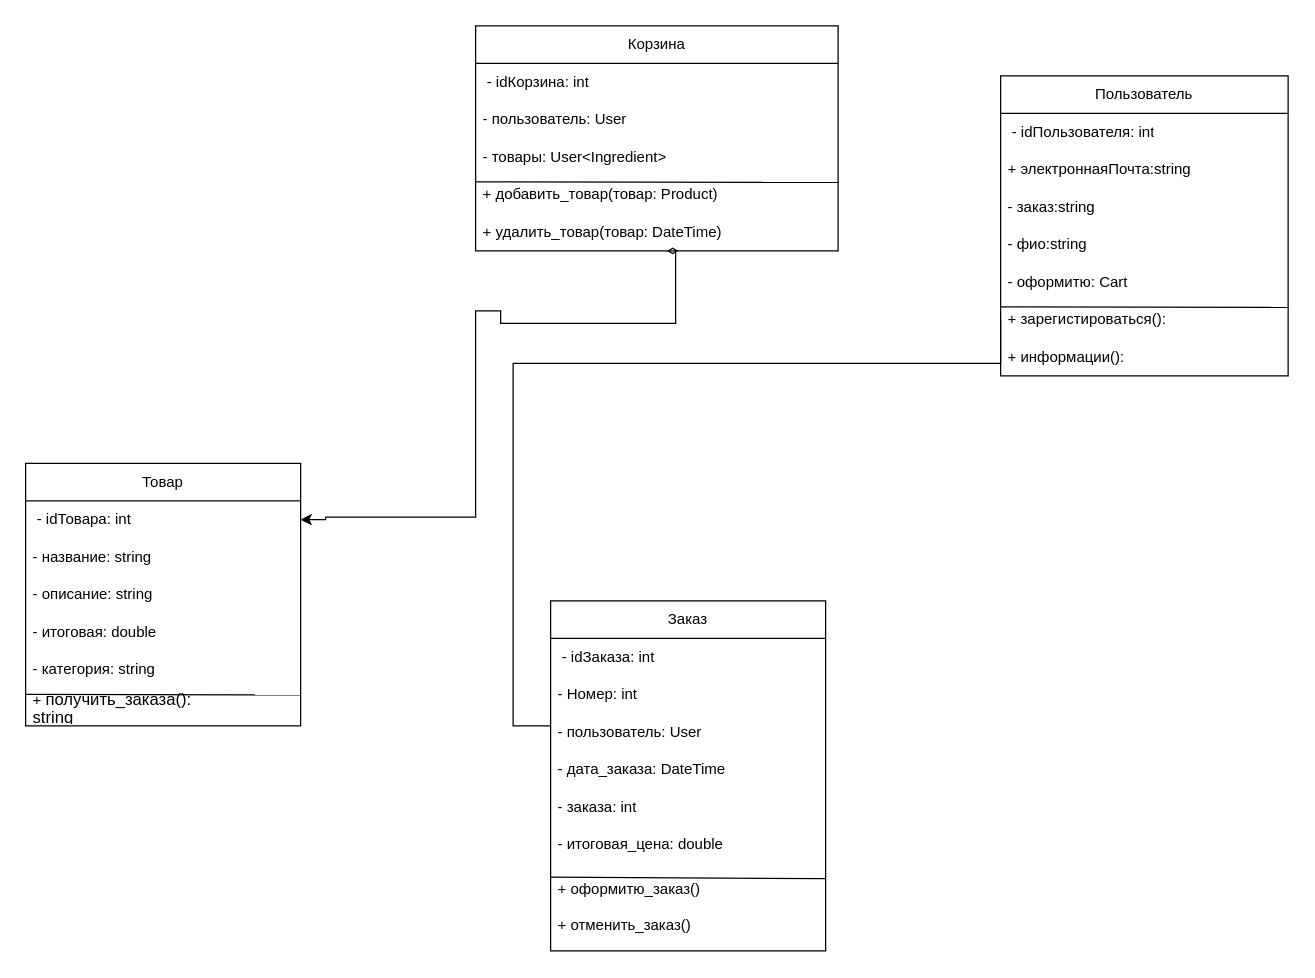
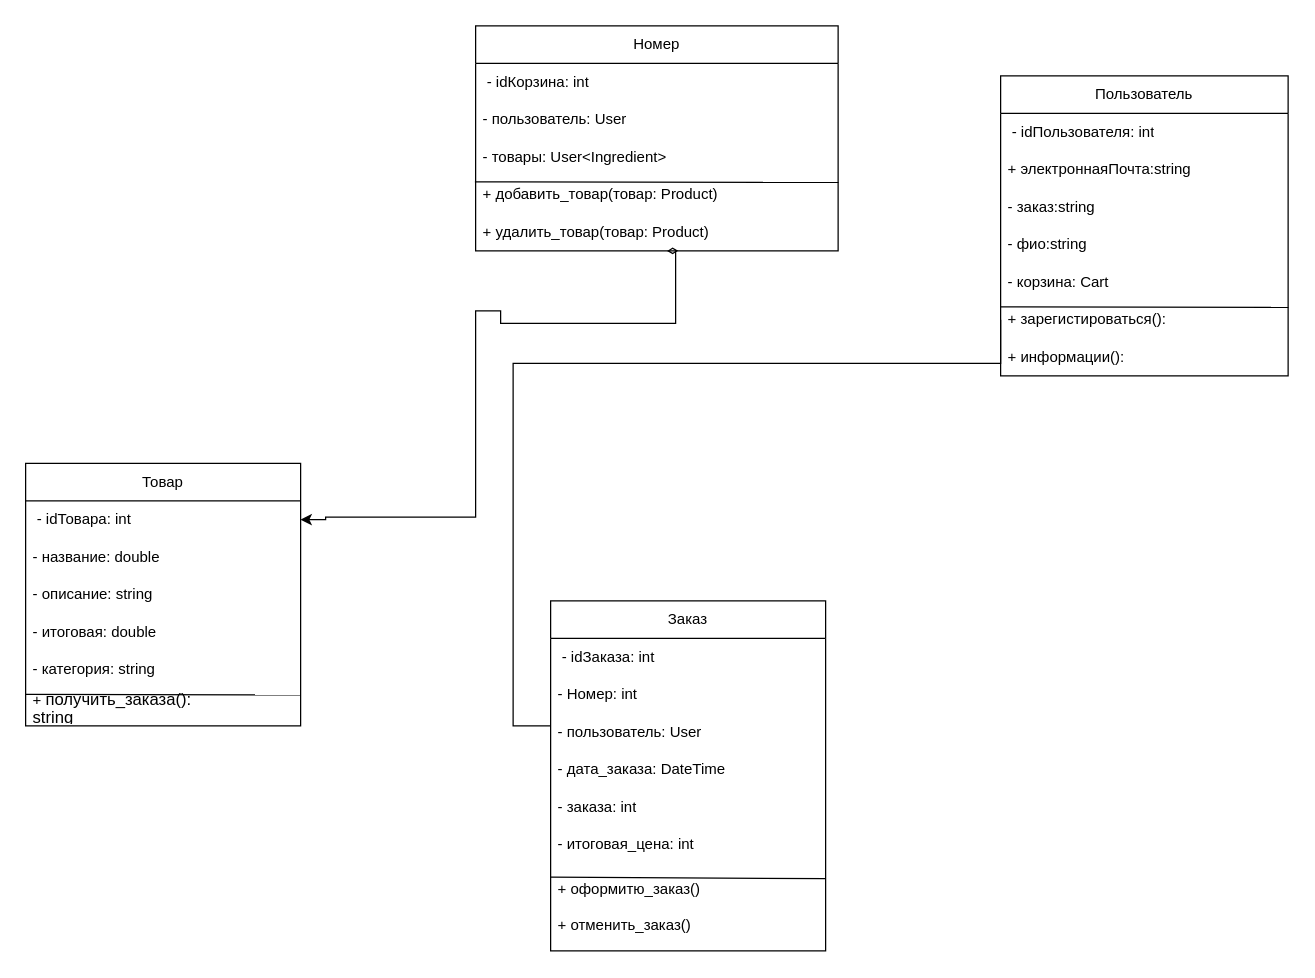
  <mxCell id="0" />
  <mxCell id="1" parent="0" />
  <mxCell id="2" value="Пользователь" style="swimlane;fontStyle=0;childLayout=stackLayout;horizontal=1;startSize=30;horizontalStack=0;resizeParent=1;resizeParentMax=0;resizeLast=0;collapsible=1;marginBottom=0;whiteSpace=wrap;html=1;" parent="1" vertex="1"><mxGeometry x="800" y="60" width="230" height="240" as="geometry" /></mxCell>
  <mxCell id="3" value="&amp;nbsp;- idПользователя: int" style="text;strokeColor=none;fillColor=none;align=left;verticalAlign=middle;spacingLeft=4;spacingRight=4;overflow=hidden;points=[[0,0.5],[1,0.5]];portConstraint=eastwest;rotatable=0;whiteSpace=wrap;html=1;" parent="2" vertex="1"><mxGeometry y="30" width="230" height="30" as="geometry" /></mxCell>
  <mxCell id="4" value="+ электроннаяПочта:string" style="text;strokeColor=none;fillColor=none;align=left;verticalAlign=middle;spacingLeft=4;spacingRight=4;overflow=hidden;points=[[0,0.5],[1,0.5]];portConstraint=eastwest;rotatable=0;whiteSpace=wrap;html=1;" parent="2" vertex="1"><mxGeometry y="60" width="230" height="30" as="geometry" /></mxCell>
  <mxCell id="5" value="- заказ:string" style="text;strokeColor=none;fillColor=none;align=left;verticalAlign=middle;spacingLeft=4;spacingRight=4;overflow=hidden;points=[[0,0.5],[1,0.5]];portConstraint=eastwest;rotatable=0;whiteSpace=wrap;html=1;" parent="2" vertex="1"><mxGeometry y="90" width="230" height="30" as="geometry" /></mxCell>
  <mxCell id="6" value="- фио:string" style="text;strokeColor=none;fillColor=none;align=left;verticalAlign=middle;spacingLeft=4;spacingRight=4;overflow=hidden;points=[[0,0.5],[1,0.5]];portConstraint=eastwest;rotatable=0;whiteSpace=wrap;html=1;" parent="2" vertex="1"><mxGeometry y="120" width="230" height="30" as="geometry" /></mxCell>
- <mxCell id="7" value="- оформитю: Cart&amp;nbsp;&amp;nbsp;" style="text;strokeColor=none;fillColor=none;align=left;verticalAlign=middle;spacingLeft=4;spacingRight=4;overflow=hidden;points=[[0,0.5],[1,0.5]];portConstraint=eastwest;rotatable=0;whiteSpace=wrap;html=1;" parent="2" vertex="1"><mxGeometry y="150" width="230" height="30" as="geometry" /></mxCell>
+ <mxCell id="7" value="- корзина: Cart&amp;nbsp;&amp;nbsp;" style="text;strokeColor=none;fillColor=none;align=left;verticalAlign=middle;spacingLeft=4;spacingRight=4;overflow=hidden;points=[[0,0.5],[1,0.5]];portConstraint=eastwest;rotatable=0;whiteSpace=wrap;html=1;" parent="2" vertex="1"><mxGeometry y="150" width="230" height="30" as="geometry" /></mxCell>
  <mxCell id="8" value="+ зарегистироваться():" style="text;strokeColor=none;fillColor=none;align=left;verticalAlign=middle;spacingLeft=4;spacingRight=4;overflow=hidden;points=[[0,0.5],[1,0.5]];portConstraint=eastwest;rotatable=0;whiteSpace=wrap;html=1;" parent="2" vertex="1"><mxGeometry y="180" width="230" height="30" as="geometry" /></mxCell>
  <mxCell id="9" value="+ информации():" style="text;strokeColor=none;fillColor=none;align=left;verticalAlign=middle;spacingLeft=4;spacingRight=4;overflow=hidden;points=[[0,0.5],[1,0.5]];portConstraint=eastwest;rotatable=0;whiteSpace=wrap;html=1;" parent="2" vertex="1"><mxGeometry y="210" width="230" height="30" as="geometry" /></mxCell>
  <mxCell id="10" value="" style="endArrow=none;html=1;rounded=0;entryX=1.001;entryY=0.175;entryDx=0;entryDy=0;entryPerimeter=0;exitX=-0.002;exitY=0.158;exitDx=0;exitDy=0;exitPerimeter=0;" parent="2" source="8" target="8" edge="1"><mxGeometry width="50" height="50" relative="1" as="geometry"><mxPoint x="40" y="300" as="sourcePoint" /><mxPoint x="90" y="250" as="targetPoint" /></mxGeometry></mxCell>
  <mxCell id="11" value="Заказ" style="swimlane;fontStyle=0;childLayout=stackLayout;horizontal=1;startSize=30;horizontalStack=0;resizeParent=1;resizeParentMax=0;resizeLast=0;collapsible=1;marginBottom=0;whiteSpace=wrap;html=1;" parent="1" vertex="1"><mxGeometry x="440" y="480" width="220" height="280" as="geometry" /></mxCell>
  <mxCell id="12" value="&amp;nbsp;- idЗаказа: int" style="text;strokeColor=none;fillColor=none;align=left;verticalAlign=middle;spacingLeft=4;spacingRight=4;overflow=hidden;points=[[0,0.5],[1,0.5]];portConstraint=eastwest;rotatable=0;whiteSpace=wrap;html=1;" parent="11" vertex="1"><mxGeometry y="30" width="220" height="30" as="geometry" /></mxCell>
  <mxCell id="13" value="- Номер: int&amp;nbsp;&amp;nbsp;" style="text;strokeColor=none;fillColor=none;align=left;verticalAlign=middle;spacingLeft=4;spacingRight=4;overflow=hidden;points=[[0,0.5],[1,0.5]];portConstraint=eastwest;rotatable=0;whiteSpace=wrap;html=1;" parent="11" vertex="1"><mxGeometry y="60" width="220" height="30" as="geometry" /></mxCell>
  <mxCell id="14" value="- пользователь: User&amp;nbsp;&amp;nbsp;" style="text;strokeColor=none;fillColor=none;align=left;verticalAlign=middle;spacingLeft=4;spacingRight=4;overflow=hidden;points=[[0,0.5],[1,0.5]];portConstraint=eastwest;rotatable=0;whiteSpace=wrap;html=1;" parent="11" vertex="1"><mxGeometry y="90" width="220" height="30" as="geometry" /></mxCell>
  <mxCell id="15" value="- дата_заказа: DateTime" style="text;strokeColor=none;fillColor=none;align=left;verticalAlign=middle;spacingLeft=4;spacingRight=4;overflow=hidden;points=[[0,0.5],[1,0.5]];portConstraint=eastwest;rotatable=0;whiteSpace=wrap;html=1;" parent="11" vertex="1"><mxGeometry y="120" width="220" height="30" as="geometry" /></mxCell>
  <mxCell id="16" value="- заказа: int" style="text;strokeColor=none;fillColor=none;align=left;verticalAlign=middle;spacingLeft=4;spacingRight=4;overflow=hidden;points=[[0,0.5],[1,0.5]];portConstraint=eastwest;rotatable=0;whiteSpace=wrap;html=1;" parent="11" vertex="1"><mxGeometry y="150" width="220" height="30" as="geometry" /></mxCell>
- <mxCell id="17" value="- итоговая_цена: double&amp;nbsp;" style="text;strokeColor=none;fillColor=none;align=left;verticalAlign=middle;spacingLeft=4;spacingRight=4;overflow=hidden;points=[[0,0.5],[1,0.5]];portConstraint=eastwest;rotatable=0;whiteSpace=wrap;html=1;" parent="11" vertex="1"><mxGeometry y="180" width="220" height="30" as="geometry" /></mxCell>
+ <mxCell id="17" value="- итоговая_цена: int&amp;nbsp;" style="text;strokeColor=none;fillColor=none;align=left;verticalAlign=middle;spacingLeft=4;spacingRight=4;overflow=hidden;points=[[0,0.5],[1,0.5]];portConstraint=eastwest;rotatable=0;whiteSpace=wrap;html=1;" parent="11" vertex="1"><mxGeometry y="180" width="220" height="30" as="geometry" /></mxCell>
  <mxCell id="18" value="+ оформитю_заказ()&amp;nbsp;&amp;nbsp;&lt;div&gt;&lt;br&gt;+ отменить_заказ()&lt;/div&gt;" style="text;strokeColor=none;fillColor=none;align=left;verticalAlign=middle;spacingLeft=4;spacingRight=4;overflow=hidden;points=[[0,0.5],[1,0.5]];portConstraint=eastwest;rotatable=0;whiteSpace=wrap;html=1;" parent="11" vertex="1"><mxGeometry y="210" width="220" height="70" as="geometry" /></mxCell>
  <mxCell id="19" value="" style="endArrow=none;html=1;rounded=0;entryX=1.001;entryY=0.175;entryDx=0;entryDy=0;entryPerimeter=0;exitX=-0.002;exitY=0.158;exitDx=0;exitDy=0;exitPerimeter=0;" parent="11" source="18" target="18" edge="1"><mxGeometry width="50" height="50" relative="1" as="geometry"><mxPoint x="40" y="300" as="sourcePoint" /><mxPoint x="90" y="250" as="targetPoint" /></mxGeometry></mxCell>
  <mxCell id="20" value="Товар" style="swimlane;fontStyle=0;childLayout=stackLayout;horizontal=1;startSize=30;horizontalStack=0;resizeParent=1;resizeParentMax=0;resizeLast=0;collapsible=1;marginBottom=0;whiteSpace=wrap;html=1;" parent="1" vertex="1"><mxGeometry x="20" y="370" width="220" height="210" as="geometry" /></mxCell>
  <mxCell id="21" value="&amp;nbsp;- idТовара: int" style="text;strokeColor=none;fillColor=none;align=left;verticalAlign=middle;spacingLeft=4;spacingRight=4;overflow=hidden;points=[[0,0.5],[1,0.5]];portConstraint=eastwest;rotatable=0;whiteSpace=wrap;html=1;" parent="20" vertex="1"><mxGeometry y="30" width="220" height="30" as="geometry" /></mxCell>
- <mxCell id="22" value="- название: string&amp;nbsp;&amp;nbsp;" style="text;strokeColor=none;fillColor=none;align=left;verticalAlign=middle;spacingLeft=4;spacingRight=4;overflow=hidden;points=[[0,0.5],[1,0.5]];portConstraint=eastwest;rotatable=0;whiteSpace=wrap;html=1;" parent="20" vertex="1"><mxGeometry y="60" width="220" height="30" as="geometry" /></mxCell>
+ <mxCell id="22" value="- название: double&amp;nbsp;&amp;nbsp;" style="text;strokeColor=none;fillColor=none;align=left;verticalAlign=middle;spacingLeft=4;spacingRight=4;overflow=hidden;points=[[0,0.5],[1,0.5]];portConstraint=eastwest;rotatable=0;whiteSpace=wrap;html=1;" parent="20" vertex="1"><mxGeometry y="60" width="220" height="30" as="geometry" /></mxCell>
  <mxCell id="23" value="- описание: string&amp;nbsp;&amp;nbsp;" style="text;strokeColor=none;fillColor=none;align=left;verticalAlign=middle;spacingLeft=4;spacingRight=4;overflow=hidden;points=[[0,0.5],[1,0.5]];portConstraint=eastwest;rotatable=0;whiteSpace=wrap;html=1;" parent="20" vertex="1"><mxGeometry y="90" width="220" height="30" as="geometry" /></mxCell>
  <mxCell id="24" value="- итоговая: double&amp;nbsp;&amp;nbsp;" style="text;strokeColor=none;fillColor=none;align=left;verticalAlign=middle;spacingLeft=4;spacingRight=4;overflow=hidden;points=[[0,0.5],[1,0.5]];portConstraint=eastwest;rotatable=0;whiteSpace=wrap;html=1;" vertex="1" parent="20"><mxGeometry y="120" width="220" height="30" as="geometry" /></mxCell>
  <mxCell id="25" value="- категория: string&amp;nbsp;&amp;nbsp;" style="text;strokeColor=none;fillColor=none;align=left;verticalAlign=middle;spacingLeft=4;spacingRight=4;overflow=hidden;points=[[0,0.5],[1,0.5]];portConstraint=eastwest;rotatable=0;whiteSpace=wrap;html=1;" vertex="1" parent="20"><mxGeometry y="150" width="220" height="30" as="geometry" /></mxCell>
  <mxCell id="26" value="+&amp;nbsp;&lt;span style=&quot;font-size:10.0pt;line-height:107%;&lt;br/&gt;font-family:&amp;quot;Courier New&amp;quot;;mso-fareast-font-family:&amp;quot;Times New Roman&amp;quot;;mso-ansi-language:&lt;br/&gt;RU;mso-fareast-language:#1000;mso-bidi-language:AR-SA&quot;&gt;получить_заказа():&lt;br/&gt;string&amp;nbsp;&amp;nbsp;&lt;/span&gt;" style="text;strokeColor=none;fillColor=none;align=left;verticalAlign=middle;spacingLeft=4;spacingRight=4;overflow=hidden;points=[[0,0.5],[1,0.5]];portConstraint=eastwest;rotatable=0;whiteSpace=wrap;html=1;" parent="20" vertex="1"><mxGeometry y="180" width="220" height="30" as="geometry" /></mxCell>
  <mxCell id="27" value="" style="endArrow=none;html=1;rounded=0;entryX=1.001;entryY=0.175;entryDx=0;entryDy=0;entryPerimeter=0;exitX=-0.002;exitY=0.158;exitDx=0;exitDy=0;exitPerimeter=0;" parent="20" source="26" target="26" edge="1"><mxGeometry width="50" height="50" relative="1" as="geometry"><mxPoint x="40" y="300" as="sourcePoint" /><mxPoint x="90" y="250" as="targetPoint" /></mxGeometry></mxCell>
- <mxCell id="28" value="Корзина" style="swimlane;fontStyle=0;childLayout=stackLayout;horizontal=1;startSize=30;horizontalStack=0;resizeParent=1;resizeParentMax=0;resizeLast=0;collapsible=1;marginBottom=0;whiteSpace=wrap;html=1;" parent="1" vertex="1"><mxGeometry x="380" y="20" width="290" height="180" as="geometry" /></mxCell>
+ <mxCell id="28" value="Номер" style="swimlane;fontStyle=0;childLayout=stackLayout;horizontal=1;startSize=30;horizontalStack=0;resizeParent=1;resizeParentMax=0;resizeLast=0;collapsible=1;marginBottom=0;whiteSpace=wrap;html=1;" parent="1" vertex="1"><mxGeometry x="380" y="20" width="290" height="180" as="geometry" /></mxCell>
  <mxCell id="29" value="&amp;nbsp;- idКорзина: int" style="text;strokeColor=none;fillColor=none;align=left;verticalAlign=middle;spacingLeft=4;spacingRight=4;overflow=hidden;points=[[0,0.5],[1,0.5]];portConstraint=eastwest;rotatable=0;whiteSpace=wrap;html=1;" parent="28" vertex="1"><mxGeometry y="30" width="290" height="30" as="geometry" /></mxCell>
  <mxCell id="30" value="- пользователь: User&amp;nbsp;&amp;nbsp;" style="text;strokeColor=none;fillColor=none;align=left;verticalAlign=middle;spacingLeft=4;spacingRight=4;overflow=hidden;points=[[0,0.5],[1,0.5]];portConstraint=eastwest;rotatable=0;whiteSpace=wrap;html=1;" parent="28" vertex="1"><mxGeometry y="60" width="290" height="30" as="geometry" /></mxCell>
  <mxCell id="31" value="- товары: User&amp;lt;Ingredient&amp;gt;&amp;nbsp;" style="text;strokeColor=none;fillColor=none;align=left;verticalAlign=middle;spacingLeft=4;spacingRight=4;overflow=hidden;points=[[0,0.5],[1,0.5]];portConstraint=eastwest;rotatable=0;whiteSpace=wrap;html=1;" parent="28" vertex="1"><mxGeometry y="90" width="290" height="30" as="geometry" /></mxCell>
  <mxCell id="32" value="+ добавить_товар(товар: Product)&amp;nbsp;&amp;nbsp;" style="text;strokeColor=none;fillColor=none;align=left;verticalAlign=middle;spacingLeft=4;spacingRight=4;overflow=hidden;points=[[0,0.5],[1,0.5]];portConstraint=eastwest;rotatable=0;whiteSpace=wrap;html=1;" parent="28" vertex="1"><mxGeometry y="120" width="290" height="30" as="geometry" /></mxCell>
  <mxCell id="33" value="" style="endArrow=none;html=1;rounded=0;entryX=1.001;entryY=0.175;entryDx=0;entryDy=0;entryPerimeter=0;exitX=-0.002;exitY=0.158;exitDx=0;exitDy=0;exitPerimeter=0;" parent="28" source="32" target="32" edge="1"><mxGeometry width="50" height="50" relative="1" as="geometry"><mxPoint x="40" y="300" as="sourcePoint" /><mxPoint x="90" y="250" as="targetPoint" /></mxGeometry></mxCell>
- <mxCell id="34" value="+ удалить_товар(товар: DateTime)&amp;nbsp;&amp;nbsp;" style="text;strokeColor=none;fillColor=none;align=left;verticalAlign=middle;spacingLeft=4;spacingRight=4;overflow=hidden;points=[[0,0.5],[1,0.5]];portConstraint=eastwest;rotatable=0;whiteSpace=wrap;html=1;" parent="28" vertex="1"><mxGeometry y="150" width="290" height="30" as="geometry" /></mxCell>
+ <mxCell id="34" value="+ удалить_товар(товар: Product)&amp;nbsp;&amp;nbsp;" style="text;strokeColor=none;fillColor=none;align=left;verticalAlign=middle;spacingLeft=4;spacingRight=4;overflow=hidden;points=[[0,0.5],[1,0.5]];portConstraint=eastwest;rotatable=0;whiteSpace=wrap;html=1;" parent="28" vertex="1"><mxGeometry y="150" width="290" height="30" as="geometry" /></mxCell>
  <mxCell id="35" style="edgeStyle=orthogonalEdgeStyle;rounded=0;orthogonalLoop=1;jettySize=auto;html=1;exitX=0;exitY=0.5;exitDx=0;exitDy=0;endArrow=none;endFill=0;" parent="1" source="8" target="14" edge="1"><mxGeometry relative="1" as="geometry"><Array as="points"><mxPoint x="800" y="290" /><mxPoint x="410" y="290" /><mxPoint x="410" y="580" /></Array></mxGeometry></mxCell>
  <mxCell id="36" style="edgeStyle=orthogonalEdgeStyle;rounded=0;orthogonalLoop=1;jettySize=auto;html=1;entryX=1;entryY=0.5;entryDx=0;entryDy=0;exitX=0.528;exitY=1.078;exitDx=0;exitDy=0;exitPerimeter=0;startArrow=diamondThin;startFill=0;" parent="1" target="21" edge="1"><mxGeometry relative="1" as="geometry"><mxPoint x="533.12" y="200.03" as="sourcePoint" /><mxPoint x="1110" y="412.69" as="targetPoint" /><Array as="points"><mxPoint x="540" y="200" /><mxPoint x="540" y="258" /><mxPoint x="400" y="258" /><mxPoint x="400" y="248" /><mxPoint x="380" y="248" /><mxPoint x="380" y="413" /><mxPoint x="260" y="413" /><mxPoint x="260" y="415" /></Array></mxGeometry></mxCell>
